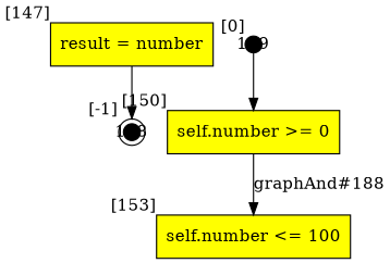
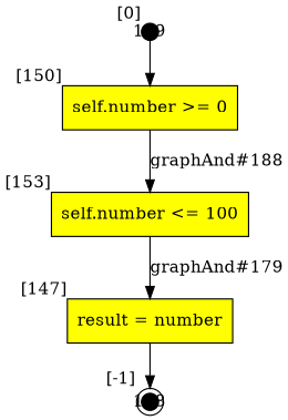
  digraph {
    fontname="DejaVu Serif"
    node [fillcolor=yellow fontname="DejaVu Serif" shape=box style=filled]
    edge [fontname="DejaVu Serif"]
    n1 [label="result = number" xlabel="[147]"]
    148 [fillcolor=black fixedsize=true height=.2 shape=doublecircle width=.2 xlabel="[-1]"]
    149 [fillcolor=black fixedsize=true height=.2 shape=circle width=.2 xlabel="[0]"]
    n4 [label="self.number >= 0" xlabel="[150]"]
    n5 [label="self.number <= 100" xlabel="[153]"]
    n1 -> 148
    149 -> n4
    n4 -> n5 [label="graphAnd#188"]
+   n5 -> n1 [label="graphAnd#179"]
  }
